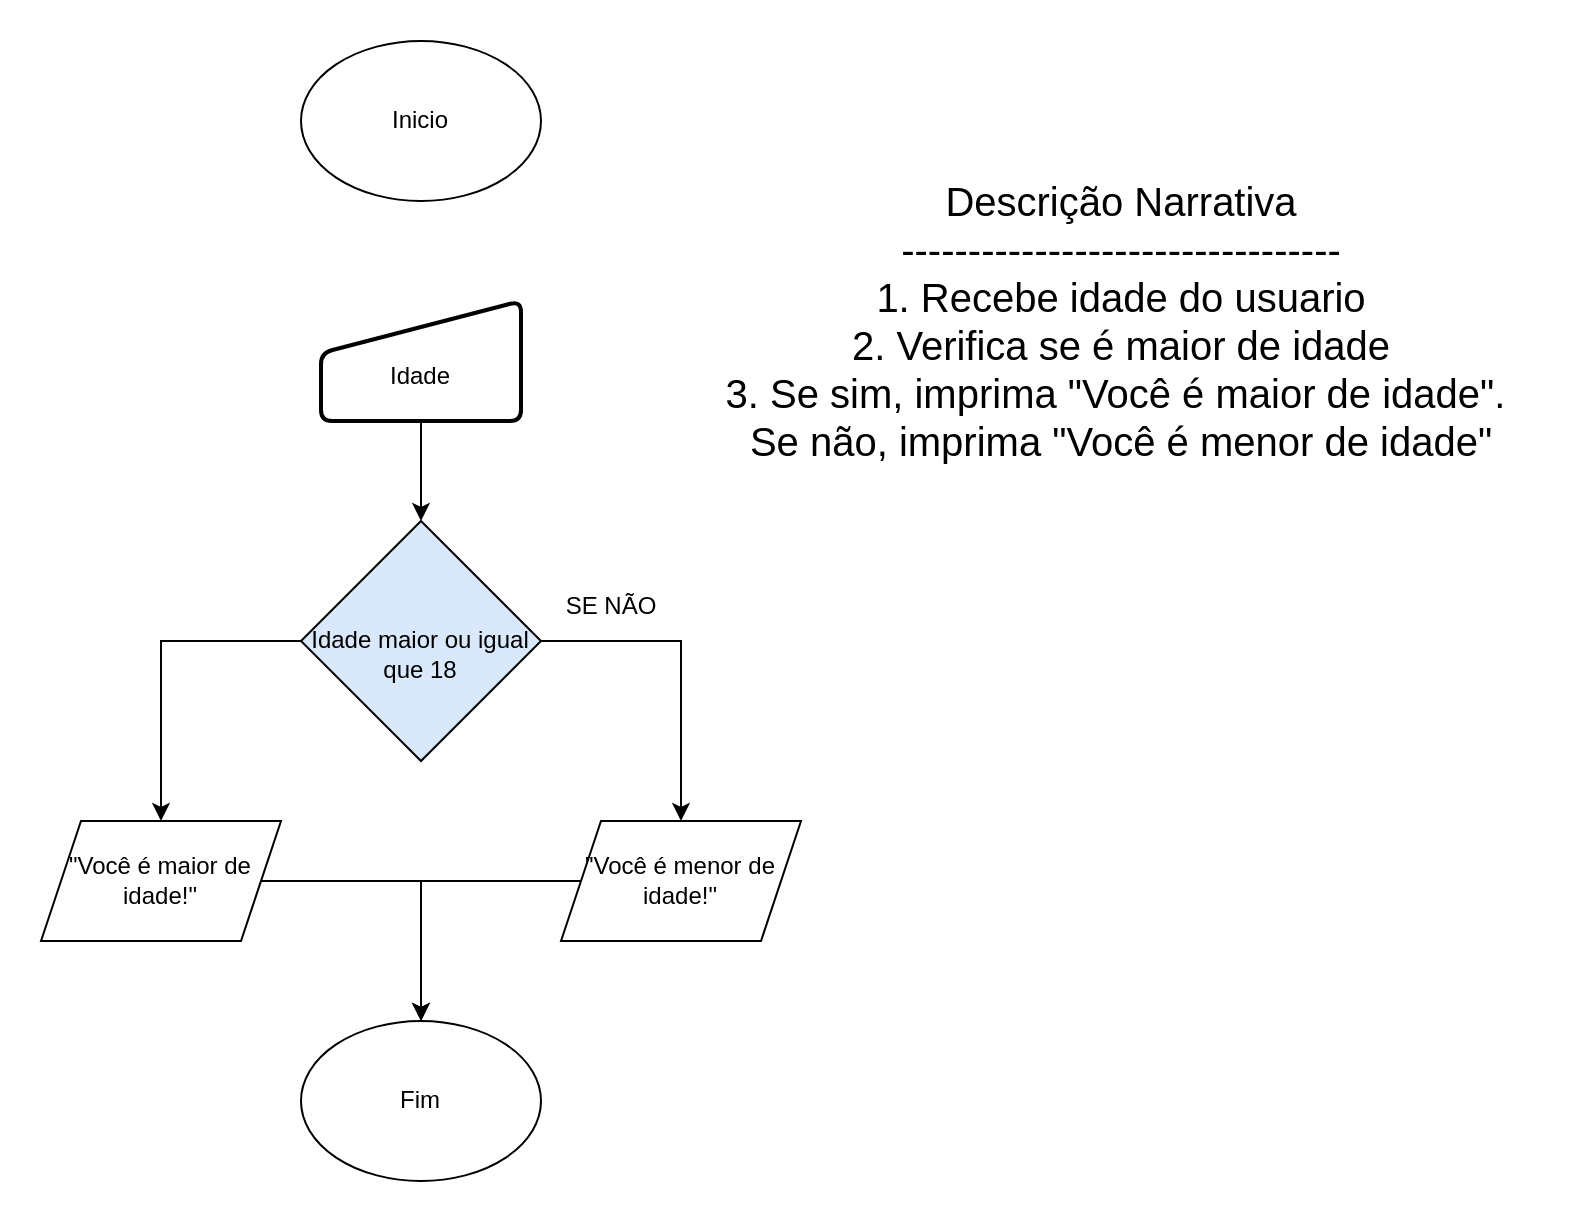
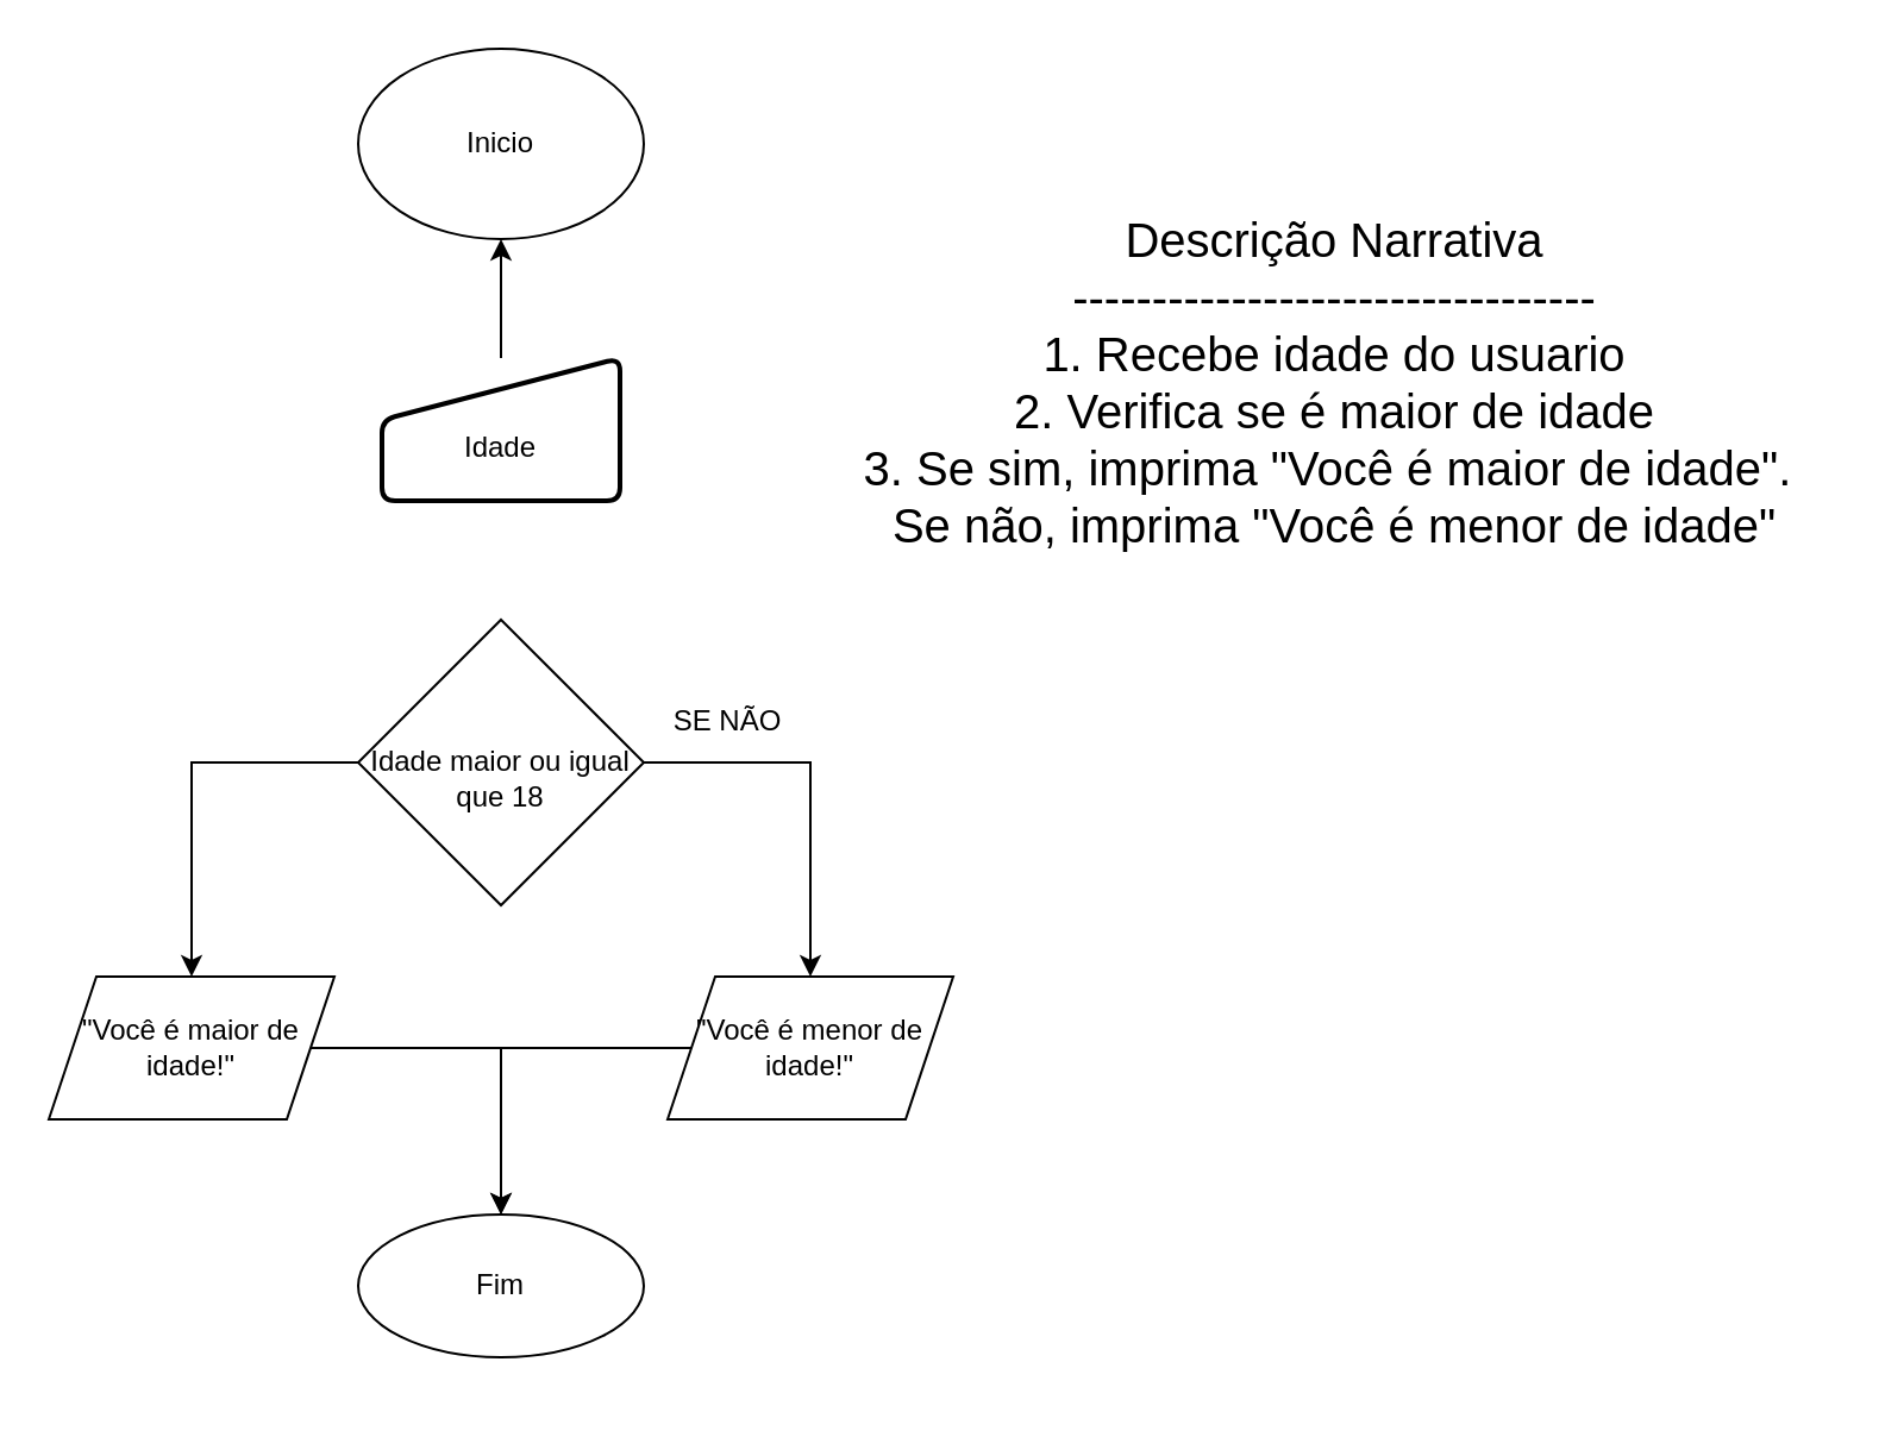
  <mxCell id="0" />
  <mxCell id="1" parent="0" />
  <mxCell id="2" value="Inicio" style="ellipse;whiteSpace=wrap;html=1;" vertex="1" parent="1"><mxGeometry x="150" y="20" width="120" height="80" as="geometry" /></mxCell>
- <mxCell id="3" style="edgeStyle=orthogonalEdgeStyle;rounded=0;orthogonalLoop=1;jettySize=auto;html=1;entryX=0.5;entryY=0;entryDx=0;entryDy=0;" edge="1" parent="1" source="4" target="7"><mxGeometry relative="1" as="geometry" /></mxCell>
+ <mxCell id="3" style="edgeStyle=orthogonalEdgeStyle;rounded=0;orthogonalLoop=1;jettySize=auto;html=1;" edge="1" parent="1" source="4" target="2"><mxGeometry relative="1" as="geometry" /></mxCell>
  <mxCell id="4" value="&lt;div&gt;&lt;br&gt;&lt;/div&gt;&lt;div&gt;Idade&lt;/div&gt;" style="html=1;strokeWidth=2;shape=manualInput;whiteSpace=wrap;rounded=1;size=26;arcSize=11;" vertex="1" parent="1"><mxGeometry x="160" y="150" width="100" height="60" as="geometry" /></mxCell>
  <mxCell id="5" style="edgeStyle=orthogonalEdgeStyle;rounded=0;orthogonalLoop=1;jettySize=auto;html=1;" edge="1" parent="1" source="7" target="11"><mxGeometry relative="1" as="geometry" /></mxCell>
  <mxCell id="6" style="edgeStyle=orthogonalEdgeStyle;rounded=0;orthogonalLoop=1;jettySize=auto;html=1;entryX=0.5;entryY=0;entryDx=0;entryDy=0;" edge="1" parent="1" source="7" target="9"><mxGeometry relative="1" as="geometry" /></mxCell>
- <mxCell id="7" value="&lt;div&gt;&lt;br&gt;&lt;/div&gt;Idade maior ou igual que 18" style="rhombus;whiteSpace=wrap;html=1;fillColor=#dae8fc;" vertex="1" parent="1"><mxGeometry x="150" y="260" width="120" height="120" as="geometry" /></mxCell>
+ <mxCell id="7" value="&lt;div&gt;&lt;br&gt;&lt;/div&gt;Idade maior ou igual que 18" style="rhombus;whiteSpace=wrap;html=1;" vertex="1" parent="1"><mxGeometry x="150" y="260" width="120" height="120" as="geometry" /></mxCell>
  <mxCell id="8" style="edgeStyle=orthogonalEdgeStyle;rounded=0;orthogonalLoop=1;jettySize=auto;html=1;" edge="1" parent="1" source="9" target="13"><mxGeometry relative="1" as="geometry" /></mxCell>
  <mxCell id="9" value="&quot;Você é maior de idade!&quot;" style="shape=parallelogram;perimeter=parallelogramPerimeter;whiteSpace=wrap;html=1;fixedSize=1;" vertex="1" parent="1"><mxGeometry x="20" y="410" width="120" height="60" as="geometry" /></mxCell>
  <mxCell id="10" style="edgeStyle=orthogonalEdgeStyle;rounded=0;orthogonalLoop=1;jettySize=auto;html=1;entryX=0.5;entryY=0;entryDx=0;entryDy=0;" edge="1" parent="1" source="11" target="13"><mxGeometry relative="1" as="geometry" /></mxCell>
  <mxCell id="11" value="&quot;Você é menor de idade!&quot;" style="shape=parallelogram;perimeter=parallelogramPerimeter;whiteSpace=wrap;html=1;fixedSize=1;" vertex="1" parent="1"><mxGeometry x="280" y="410" width="120" height="60" as="geometry" /></mxCell>
  <mxCell id="12" value="SE NÃO" style="text;html=1;align=center;verticalAlign=middle;resizable=0;points=[];autosize=1;strokeColor=none;fillColor=none;" vertex="1" parent="1"><mxGeometry x="270" y="288" width="70" height="30" as="geometry" /></mxCell>
- <mxCell id="13" value="Fim" style="ellipse;whiteSpace=wrap;html=1;" vertex="1" parent="1"><mxGeometry x="150" y="510" width="120" height="80" as="geometry" /></mxCell>
+ <mxCell id="13" value="Fim" style="ellipse;whiteSpace=wrap;html=1;" vertex="1" parent="1"><mxGeometry x="150" y="510" width="120" height="60" as="geometry" /></mxCell>
  <mxCell id="14" value="Descrição Narrativa&lt;div&gt;---------------------------------&lt;/div&gt;&lt;div&gt;1. Recebe idade do usuario&lt;/div&gt;&lt;div&gt;2. Verifica se é maior de idade&lt;/div&gt;&lt;div&gt;3. Se sim, imprima &quot;Você é maior de idade&quot;.&amp;nbsp;&lt;/div&gt;&lt;div&gt;Se não, imprima &quot;&lt;span style=&quot;background-color: transparent; color: light-dark(rgb(0, 0, 0), rgb(255, 255, 255));&quot;&gt;Você é menor de idade&quot;&lt;/span&gt;&lt;/div&gt;" style="text;html=1;align=center;verticalAlign=middle;resizable=0;points=[];autosize=1;strokeColor=none;fillColor=none;fontSize=20;" vertex="1" parent="1"><mxGeometry x="350" y="80" width="420" height="160" as="geometry" /></mxCell>
